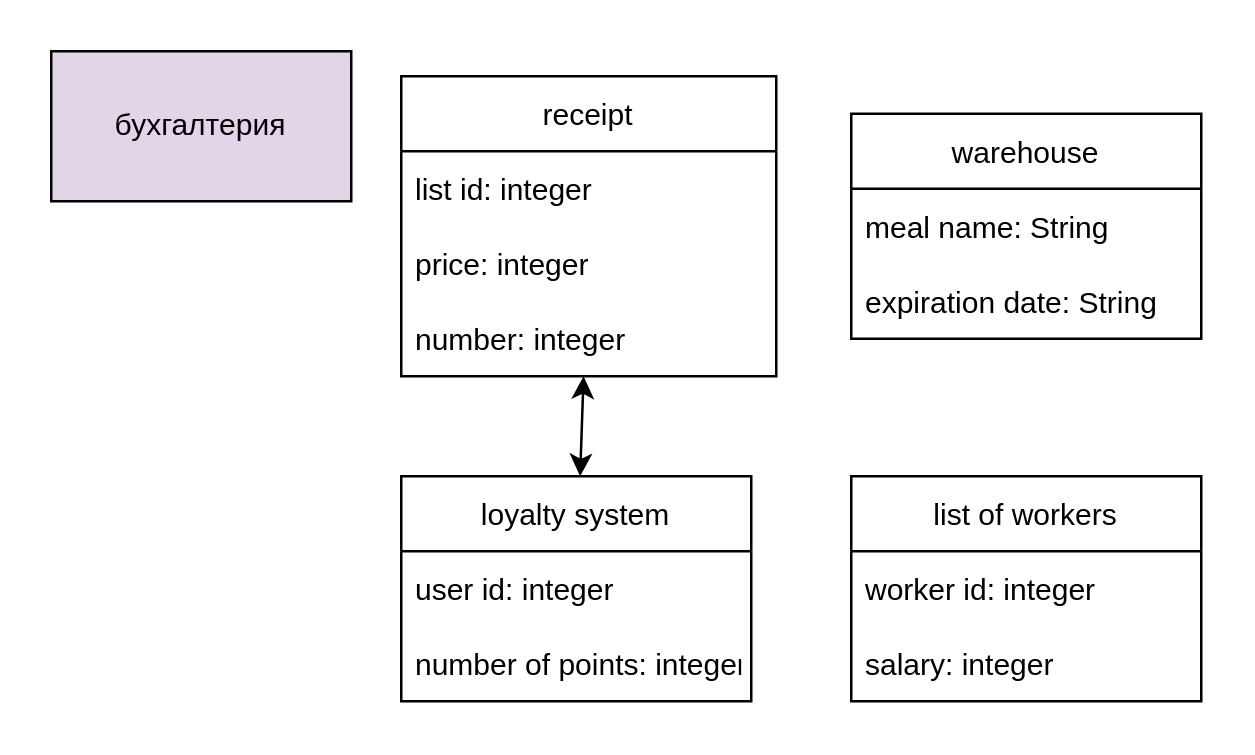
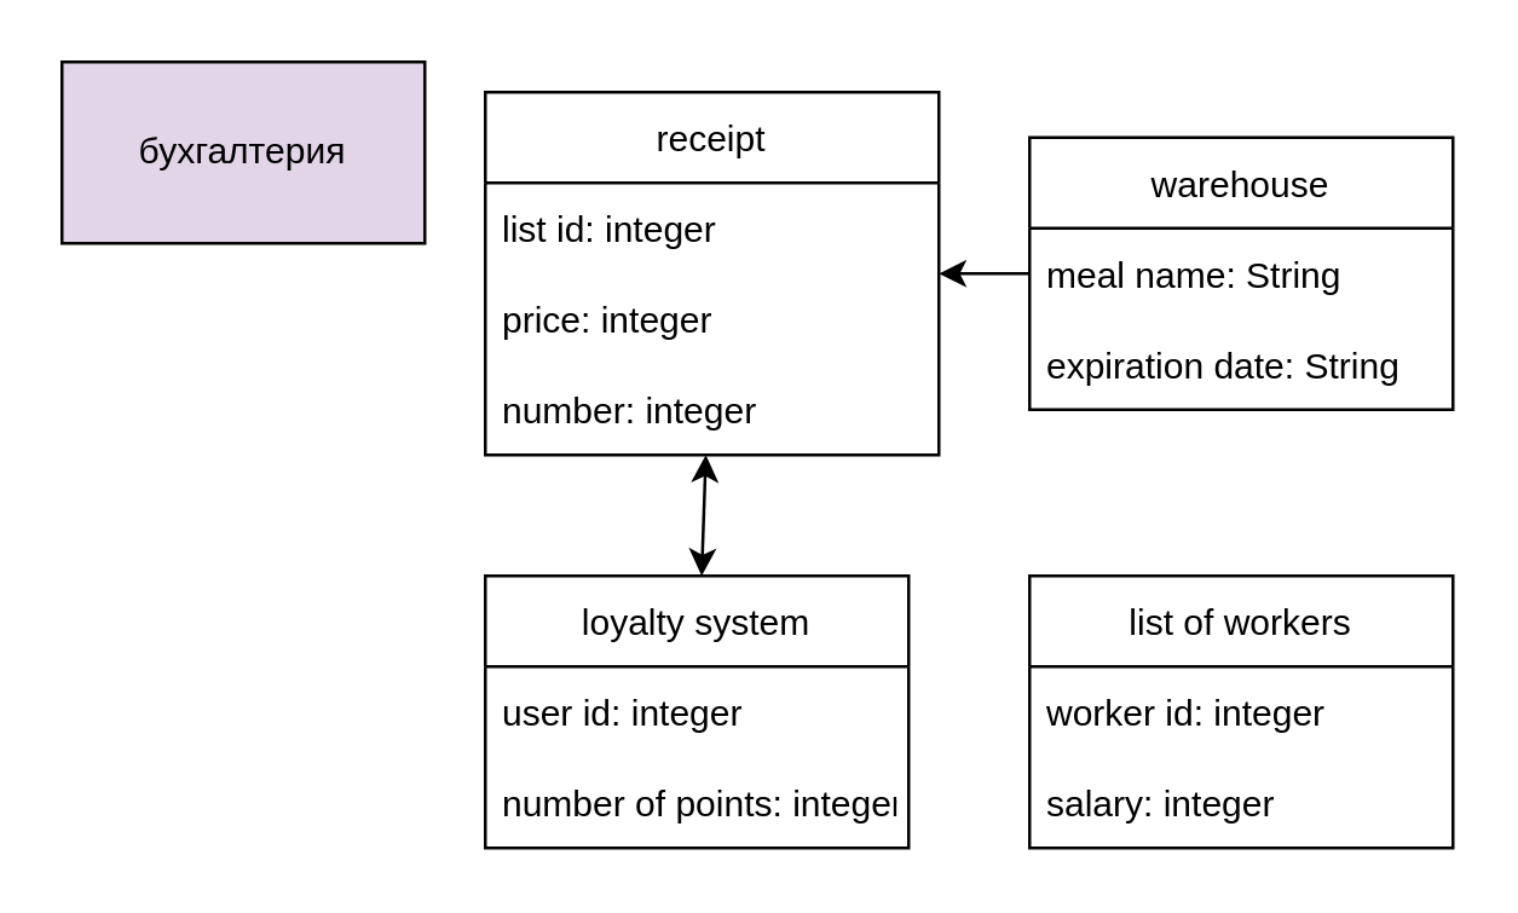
  <mxCell id="0" />
  <mxCell id="1" parent="0" />
  <mxCell id="2" value="&lt;font style=&quot;vertical-align: inherit&quot;&gt;&lt;font style=&quot;vertical-align: inherit&quot;&gt;бухгалтерия&lt;/font&gt;&lt;/font&gt;" style="rounded=0;whiteSpace=wrap;html=1;fillColor=#e1d5e7;" parent="1" vertex="1"><mxGeometry width="120" height="60" as="geometry" x="20" y="20" /></mxCell>
  <mxCell id="3" value="list of workers" style="swimlane;fontStyle=0;childLayout=stackLayout;horizontal=1;startSize=30;horizontalStack=0;resizeParent=1;resizeParentMax=0;resizeLast=0;collapsible=1;marginBottom=0;" parent="1" vertex="1"><mxGeometry x="340" y="190" width="140" height="90" as="geometry" /></mxCell>
  <mxCell id="4" value="worker id: integer" style="text;strokeColor=none;fillColor=none;align=left;verticalAlign=middle;spacingLeft=4;spacingRight=4;overflow=hidden;points=[[0,0.5],[1,0.5]];portConstraint=eastwest;rotatable=0;" parent="3" vertex="1"><mxGeometry y="30" width="140" height="30" as="geometry" /></mxCell>
  <mxCell id="5" value="salary: integer" style="text;strokeColor=none;fillColor=none;align=left;verticalAlign=middle;spacingLeft=4;spacingRight=4;overflow=hidden;points=[[0,0.5],[1,0.5]];portConstraint=eastwest;rotatable=0;" parent="3" vertex="1"><mxGeometry y="60" width="140" height="30" as="geometry" /></mxCell>
  <mxCell id="6" value="loyalty system" style="swimlane;fontStyle=0;childLayout=stackLayout;horizontal=1;startSize=30;horizontalStack=0;resizeParent=1;resizeParentMax=0;resizeLast=0;collapsible=1;marginBottom=0;" parent="1" vertex="1"><mxGeometry x="160" y="190" width="140" height="90" as="geometry" /></mxCell>
  <mxCell id="7" value="user id: integer" style="text;strokeColor=none;fillColor=none;align=left;verticalAlign=middle;spacingLeft=4;spacingRight=4;overflow=hidden;points=[[0,0.5],[1,0.5]];portConstraint=eastwest;rotatable=0;" parent="6" vertex="1"><mxGeometry y="30" width="140" height="30" as="geometry" /></mxCell>
  <mxCell id="8" value="number of points: integer" style="text;strokeColor=none;fillColor=none;align=left;verticalAlign=middle;spacingLeft=4;spacingRight=4;overflow=hidden;points=[[0,0.5],[1,0.5]];portConstraint=eastwest;rotatable=0;" parent="6" vertex="1"><mxGeometry y="60" width="140" height="30" as="geometry" /></mxCell>
  <mxCell id="9" value="receipt" style="swimlane;fontStyle=0;childLayout=stackLayout;horizontal=1;startSize=30;horizontalStack=0;resizeParent=1;resizeParentMax=0;resizeLast=0;collapsible=1;marginBottom=0;" parent="1" vertex="1"><mxGeometry x="160" y="30" width="150" height="120" as="geometry" /></mxCell>
  <mxCell id="10" value="list id: integer" style="text;strokeColor=none;fillColor=none;align=left;verticalAlign=middle;spacingLeft=4;spacingRight=4;overflow=hidden;points=[[0,0.5],[1,0.5]];portConstraint=eastwest;rotatable=0;" parent="9" vertex="1"><mxGeometry y="30" width="150" height="30" as="geometry" /></mxCell>
  <mxCell id="11" value="price: integer" style="text;strokeColor=none;fillColor=none;align=left;verticalAlign=middle;spacingLeft=4;spacingRight=4;overflow=hidden;points=[[0,0.5],[1,0.5]];portConstraint=eastwest;rotatable=0;" parent="9" vertex="1"><mxGeometry y="60" width="150" height="30" as="geometry" /></mxCell>
  <mxCell id="12" value="number: integer" style="text;strokeColor=none;fillColor=none;align=left;verticalAlign=middle;spacingLeft=4;spacingRight=4;overflow=hidden;points=[[0,0.5],[1,0.5]];portConstraint=eastwest;rotatable=0;" parent="9" vertex="1"><mxGeometry y="90" width="150" height="30" as="geometry" /></mxCell>
  <mxCell id="13" value="warehouse" style="swimlane;fontStyle=0;childLayout=stackLayout;horizontal=1;startSize=30;horizontalStack=0;resizeParent=1;resizeParentMax=0;resizeLast=0;collapsible=1;marginBottom=0;" parent="1" vertex="1"><mxGeometry x="340" y="45" width="140" height="90" as="geometry" /></mxCell>
  <mxCell id="14" value="meal name: String" style="text;strokeColor=none;fillColor=none;align=left;verticalAlign=middle;spacingLeft=4;spacingRight=4;overflow=hidden;points=[[0,0.5],[1,0.5]];portConstraint=eastwest;rotatable=0;" parent="13" vertex="1"><mxGeometry y="30" width="140" height="30" as="geometry" /></mxCell>
  <mxCell id="15" value="expiration date: String" style="text;strokeColor=none;fillColor=none;align=left;verticalAlign=middle;spacingLeft=4;spacingRight=4;overflow=hidden;points=[[0,0.5],[1,0.5]];portConstraint=eastwest;rotatable=0;" parent="13" vertex="1"><mxGeometry y="60" width="140" height="30" as="geometry" /></mxCell>
  <mxCell id="16" value="" style="endArrow=classic;startArrow=classic;html=1;rounded=0;" parent="1" source="6" target="9" edge="1"><mxGeometry width="50" height="50" relative="1" as="geometry"><mxPoint x="230" y="280" as="sourcePoint" /><mxPoint x="280" y="230" as="targetPoint" /></mxGeometry></mxCell>
+ <mxCell id="17" value="" style="endArrow=classic;html=1;rounded=0;" parent="1" source="13" target="9" edge="1"><mxGeometry width="50" height="50" relative="1" as="geometry"><mxPoint x="230" y="280" as="sourcePoint" /><mxPoint x="280" y="230" as="targetPoint" /></mxGeometry></mxCell>
